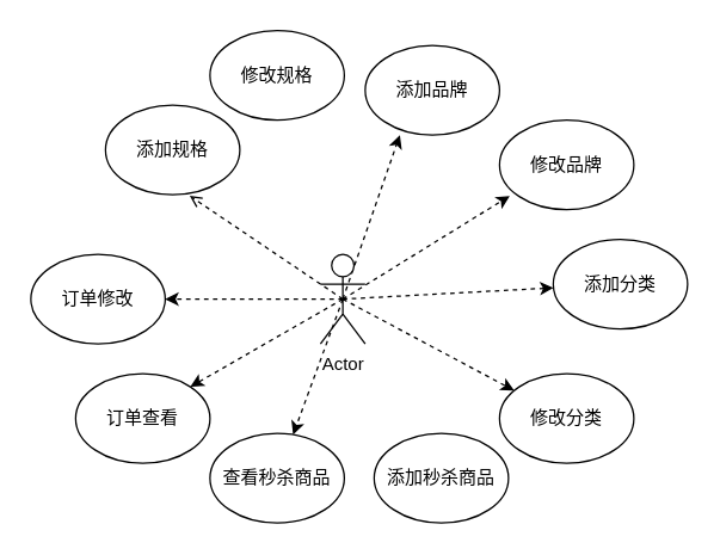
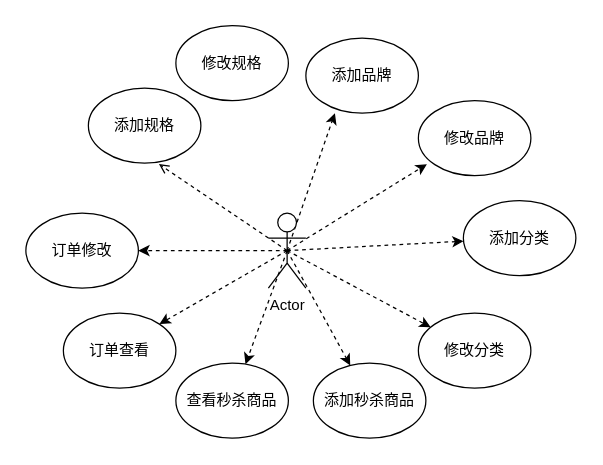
  <mxCell id="0" />
  <mxCell id="1" parent="0" />
  <mxCell id="2" style="rounded=0;orthogonalLoop=1;jettySize=auto;html=1;exitX=0.5;exitY=0.5;exitDx=0;exitDy=0;exitPerimeter=0;dashed=1;" edge="1" parent="1" source="11" target="21"><mxGeometry relative="1" as="geometry" /></mxCell>
  <mxCell id="3" style="edgeStyle=none;rounded=0;orthogonalLoop=1;jettySize=auto;html=1;exitX=0.5;exitY=0.5;exitDx=0;exitDy=0;exitPerimeter=0;entryX=1;entryY=0;entryDx=0;entryDy=0;dashed=1;" edge="1" parent="1" source="11" target="19"><mxGeometry relative="1" as="geometry" /></mxCell>
  <mxCell id="4" style="edgeStyle=none;rounded=0;orthogonalLoop=1;jettySize=auto;html=1;exitX=0.5;exitY=0.5;exitDx=0;exitDy=0;exitPerimeter=0;entryX=1;entryY=0.5;entryDx=0;entryDy=0;dashed=1;" edge="1" parent="1" source="11" target="20"><mxGeometry relative="1" as="geometry" /></mxCell>
  <mxCell id="5" style="edgeStyle=none;rounded=0;orthogonalLoop=1;jettySize=auto;html=1;exitX=0.5;exitY=0.5;exitDx=0;exitDy=0;exitPerimeter=0;entryX=0.627;entryY=1.013;entryDx=0;entryDy=0;entryPerimeter=0;dashed=1;endArrow=open;" edge="1" parent="1" source="11" target="12"><mxGeometry relative="1" as="geometry" /></mxCell>
  <mxCell id="6" style="edgeStyle=none;rounded=0;orthogonalLoop=1;jettySize=auto;html=1;exitX=0.5;exitY=0.5;exitDx=0;exitDy=0;exitPerimeter=0;entryX=0.258;entryY=1;entryDx=0;entryDy=0;entryPerimeter=0;dashed=1;" edge="1" parent="1" source="11" target="14"><mxGeometry relative="1" as="geometry" /></mxCell>
  <mxCell id="7" style="edgeStyle=none;rounded=0;orthogonalLoop=1;jettySize=auto;html=1;exitX=0.5;exitY=0.5;exitDx=0;exitDy=0;exitPerimeter=0;entryX=0.076;entryY=0.847;entryDx=0;entryDy=0;entryPerimeter=0;dashed=1;" edge="1" parent="1" source="11" target="15"><mxGeometry relative="1" as="geometry" /></mxCell>
  <mxCell id="8" style="edgeStyle=none;rounded=0;orthogonalLoop=1;jettySize=auto;html=1;exitX=0.5;exitY=0.5;exitDx=0;exitDy=0;exitPerimeter=0;dashed=1;" edge="1" parent="1" source="11" target="16"><mxGeometry relative="1" as="geometry" /></mxCell>
  <mxCell id="9" style="edgeStyle=none;rounded=0;orthogonalLoop=1;jettySize=auto;html=1;exitX=0.5;exitY=0.5;exitDx=0;exitDy=0;exitPerimeter=0;dashed=1;" edge="1" parent="1" source="11" target="17"><mxGeometry relative="1" as="geometry" /></mxCell>
+ <mxCell id="10" style="edgeStyle=none;rounded=0;orthogonalLoop=1;jettySize=auto;html=1;exitX=0.5;exitY=0.5;exitDx=0;exitDy=0;exitPerimeter=0;dashed=1;" edge="1" parent="1" source="11" target="18"><mxGeometry relative="1" as="geometry" /></mxCell>
  <mxCell id="11" value="Actor" style="shape=umlActor;verticalLabelPosition=bottom;labelBackgroundColor=#ffffff;verticalAlign=top;html=1;outlineConnect=0;" vertex="1" parent="1"><mxGeometry x="214" y="170" width="30" height="60" as="geometry" /></mxCell>
  <mxCell id="12" value="添加规格" style="ellipse;whiteSpace=wrap;html=1;" vertex="1" parent="1"><mxGeometry x="70" y="70" width="90" height="60" as="geometry" /></mxCell>
  <mxCell id="13" value="修改规格" style="ellipse;whiteSpace=wrap;html=1;" vertex="1" parent="1"><mxGeometry x="140" y="20" width="90" height="60" as="geometry" /></mxCell>
  <mxCell id="14" value="添加品牌" style="ellipse;whiteSpace=wrap;html=1;" vertex="1" parent="1"><mxGeometry x="244" y="30" width="90" height="60" as="geometry" /></mxCell>
  <mxCell id="15" value="修改品牌" style="ellipse;whiteSpace=wrap;html=1;" vertex="1" parent="1"><mxGeometry x="334" y="80" width="90" height="60" as="geometry" /></mxCell>
  <mxCell id="16" value="添加分类" style="ellipse;whiteSpace=wrap;html=1;" vertex="1" parent="1"><mxGeometry x="370" y="160" width="90" height="60" as="geometry" /></mxCell>
  <mxCell id="17" value="修改分类" style="ellipse;whiteSpace=wrap;html=1;" vertex="1" parent="1"><mxGeometry x="334" y="250" width="90" height="60" as="geometry" /></mxCell>
  <mxCell id="18" value="添加秒杀商品" style="ellipse;whiteSpace=wrap;html=1;" vertex="1" parent="1"><mxGeometry x="250" y="290" width="90" height="60" as="geometry" /></mxCell>
  <mxCell id="19" value="订单查看" style="ellipse;whiteSpace=wrap;html=1;" vertex="1" parent="1"><mxGeometry x="50" y="250" width="90" height="60" as="geometry" /></mxCell>
  <mxCell id="20" value="订单修改" style="ellipse;whiteSpace=wrap;html=1;" vertex="1" parent="1"><mxGeometry x="20" y="170" width="90" height="60" as="geometry" /></mxCell>
  <mxCell id="21" value="查看秒杀商品" style="ellipse;whiteSpace=wrap;html=1;" vertex="1" parent="1"><mxGeometry x="140" y="290" width="90" height="60" as="geometry" /></mxCell>
